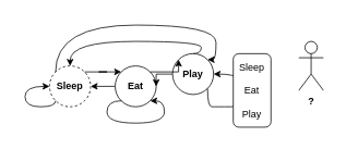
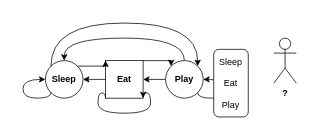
  <mxCell id="0" />
  <mxCell id="1" parent="0" />
  <mxCell id="2" value="" style="group;strokeColor=none;" vertex="1" connectable="0" parent="1"><mxGeometry x="20" y="20" width="380" height="140" as="geometry" /></mxCell>
- <mxCell id="3" value="Sleep" style="ellipse;whiteSpace=wrap;html=1;aspect=fixed;fontStyle=1;dashed=1;" vertex="1" parent="2"><mxGeometry x="40" y="60" width="50" height="50" as="geometry" /></mxCell>
+ <mxCell id="3" value="Sleep" style="ellipse;whiteSpace=wrap;html=1;aspect=fixed;fontStyle=1" vertex="1" parent="2"><mxGeometry x="40" y="60" width="50" height="50" as="geometry" /></mxCell>
  <mxCell id="4" style="edgeStyle=orthogonalEdgeStyle;rounded=0;orthogonalLoop=1;jettySize=auto;html=1;exitX=0;exitY=0.5;exitDx=0;exitDy=0;entryX=1;entryY=0.5;entryDx=0;entryDy=0;fontStyle=1" edge="1" parent="2" source="5" target="3"><mxGeometry relative="1" as="geometry" /></mxCell>
- <mxCell id="5" value="Eat" style="ellipse;whiteSpace=wrap;html=1;aspect=fixed;fontStyle=1" vertex="1" parent="2"><mxGeometry x="120" y="60" width="50" height="50" as="geometry" /></mxCell>
+ <mxCell id="5" value="Eat" style="whiteSpace=wrap;html=1;aspect=fixed;fontStyle=1;rounded=0;" vertex="1" parent="2"><mxGeometry x="120" y="60" width="50" height="50" as="geometry" /></mxCell>
  <mxCell id="6" style="edgeStyle=orthogonalEdgeStyle;rounded=0;orthogonalLoop=1;jettySize=auto;html=1;exitX=1;exitY=0;exitDx=0;exitDy=0;entryX=0;entryY=0;entryDx=0;entryDy=0;fontStyle=1" edge="1" parent="2" source="3" target="5"><mxGeometry relative="1" as="geometry" /></mxCell>
  <mxCell id="7" style="edgeStyle=orthogonalEdgeStyle;rounded=0;orthogonalLoop=1;jettySize=auto;html=1;exitX=0;exitY=0.5;exitDx=0;exitDy=0;entryX=1;entryY=0.5;entryDx=0;entryDy=0;fontStyle=1" edge="1" parent="2" source="9" target="5"><mxGeometry relative="1" as="geometry" /></mxCell>
  <mxCell id="8" style="edgeStyle=orthogonalEdgeStyle;rounded=0;orthogonalLoop=1;jettySize=auto;html=1;exitX=0.5;exitY=0;exitDx=0;exitDy=0;entryX=0.5;entryY=0;entryDx=0;entryDy=0;curved=1;" edge="1" parent="2" source="9" target="3"><mxGeometry relative="1" as="geometry"><Array as="points"><mxPoint x="225" y="30" /><mxPoint x="65" y="30" /></Array></mxGeometry></mxCell>
- <mxCell id="9" value="Play" style="ellipse;whiteSpace=wrap;html=1;aspect=fixed;fontStyle=1" vertex="1" parent="2"><mxGeometry x="190" y="45" width="50" height="50" as="geometry" /></mxCell>
+ <mxCell id="9" value="Play" style="ellipse;whiteSpace=wrap;html=1;aspect=fixed;fontStyle=1" vertex="1" parent="2"><mxGeometry x="200" y="60" width="50" height="50" as="geometry" /></mxCell>
  <mxCell id="10" style="edgeStyle=orthogonalEdgeStyle;rounded=0;orthogonalLoop=1;jettySize=auto;html=1;exitX=0;exitY=1;exitDx=0;exitDy=0;entryX=0;entryY=0.5;entryDx=0;entryDy=0;curved=1;" edge="1" parent="2" source="3" target="3"><mxGeometry relative="1" as="geometry"><Array as="points"><mxPoint x="47" y="110" /><mxPoint x="10" y="110" /><mxPoint x="10" y="85" /></Array></mxGeometry></mxCell>
  <mxCell id="11" style="edgeStyle=orthogonalEdgeStyle;rounded=0;orthogonalLoop=1;jettySize=auto;html=1;exitX=0;exitY=0;exitDx=0;exitDy=0;entryX=1;entryY=0;entryDx=0;entryDy=0;curved=1;" edge="1" parent="2" source="3" target="9"><mxGeometry relative="1" as="geometry"><Array as="points"><mxPoint x="47" y="10" /><mxPoint x="243" y="10" /></Array></mxGeometry></mxCell>
  <mxCell id="12" style="edgeStyle=orthogonalEdgeStyle;rounded=0;orthogonalLoop=1;jettySize=auto;html=1;exitX=1;exitY=1;exitDx=0;exitDy=0;entryX=1;entryY=0.5;entryDx=0;entryDy=0;curved=1;" edge="1" parent="2" source="9" target="9"><mxGeometry relative="1" as="geometry"><Array as="points"><mxPoint x="243" y="110" /><mxPoint x="280" y="110" /><mxPoint x="280" y="85" /></Array></mxGeometry></mxCell>
  <mxCell id="13" style="edgeStyle=orthogonalEdgeStyle;rounded=0;orthogonalLoop=1;jettySize=auto;html=1;exitX=1;exitY=0;exitDx=0;exitDy=0;entryX=0;entryY=0;entryDx=0;entryDy=0;fontStyle=1" edge="1" parent="2" source="5" target="9"><mxGeometry relative="1" as="geometry" /></mxCell>
  <mxCell id="14" style="edgeStyle=orthogonalEdgeStyle;rounded=0;orthogonalLoop=1;jettySize=auto;html=1;exitX=0;exitY=1;exitDx=0;exitDy=0;entryX=1;entryY=1;entryDx=0;entryDy=0;curved=1;" edge="1" parent="2" source="5" target="5"><mxGeometry relative="1" as="geometry"><Array as="points"><mxPoint x="110" y="103" /><mxPoint x="110" y="130" /><mxPoint x="180" y="130" /><mxPoint x="180" y="103" /></Array></mxGeometry></mxCell>
  <mxCell id="15" value="&lt;b&gt;?&lt;/b&gt;" style="shape=umlActor;verticalLabelPosition=bottom;verticalAlign=top;html=1;outlineConnect=0;" vertex="1" parent="2"><mxGeometry x="344" y="30" width="30" height="60" as="geometry" /></mxCell>
  <mxCell id="16" value="Sleep&lt;br style=&quot;border-color: var(--border-color);&quot;&gt;&lt;br style=&quot;border-color: var(--border-color);&quot;&gt;Eat&lt;br style=&quot;border-color: var(--border-color);&quot;&gt;&lt;br style=&quot;border-color: var(--border-color);&quot;&gt;Play" style="rounded=1;whiteSpace=wrap;html=1;" vertex="1" parent="2"><mxGeometry x="264" y="45" width="46" height="90" as="geometry" /></mxCell>
  <mxCell id="17" value="" style="rounded=0;whiteSpace=wrap;html=1;fillColor=none;strokeColor=none;" vertex="1" parent="2"><mxGeometry width="380" height="140" as="geometry" /></mxCell>
